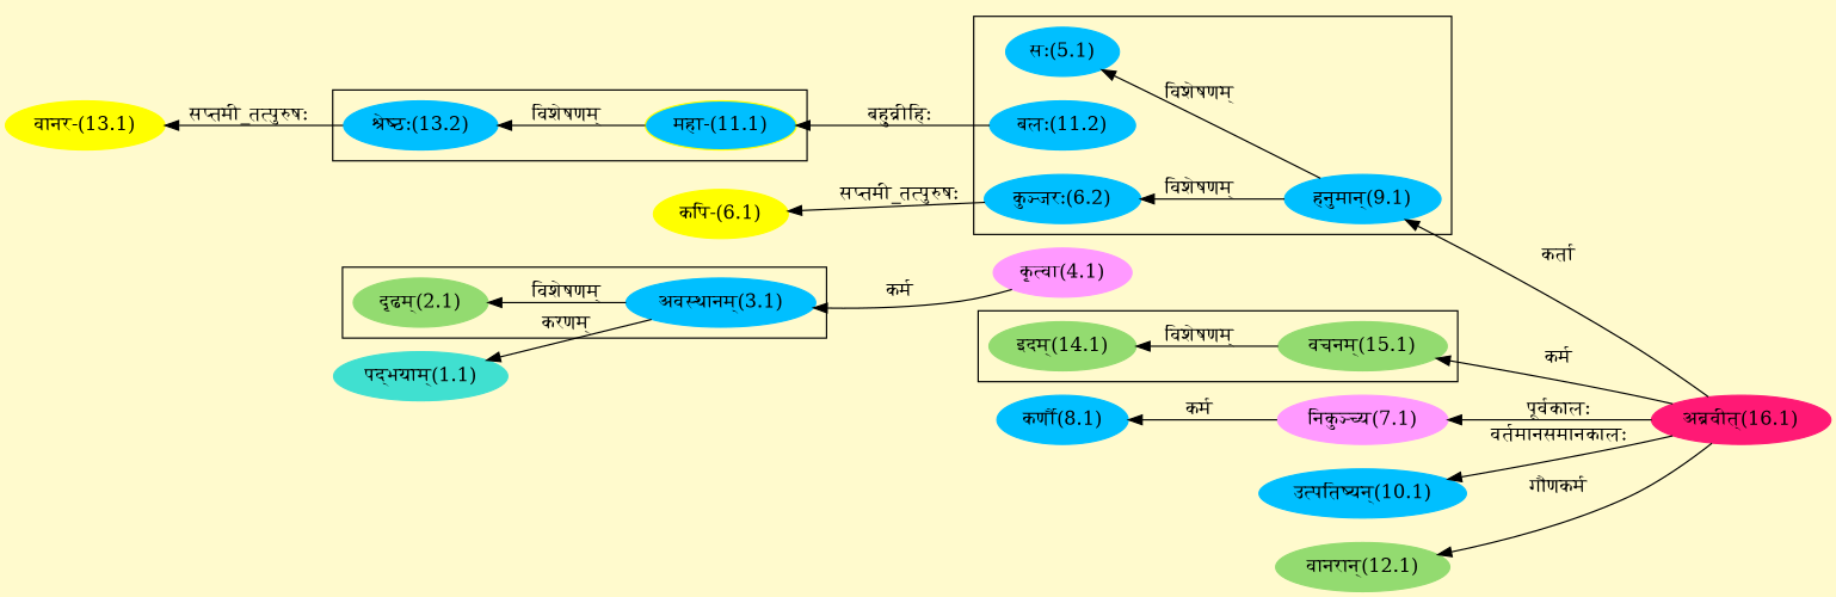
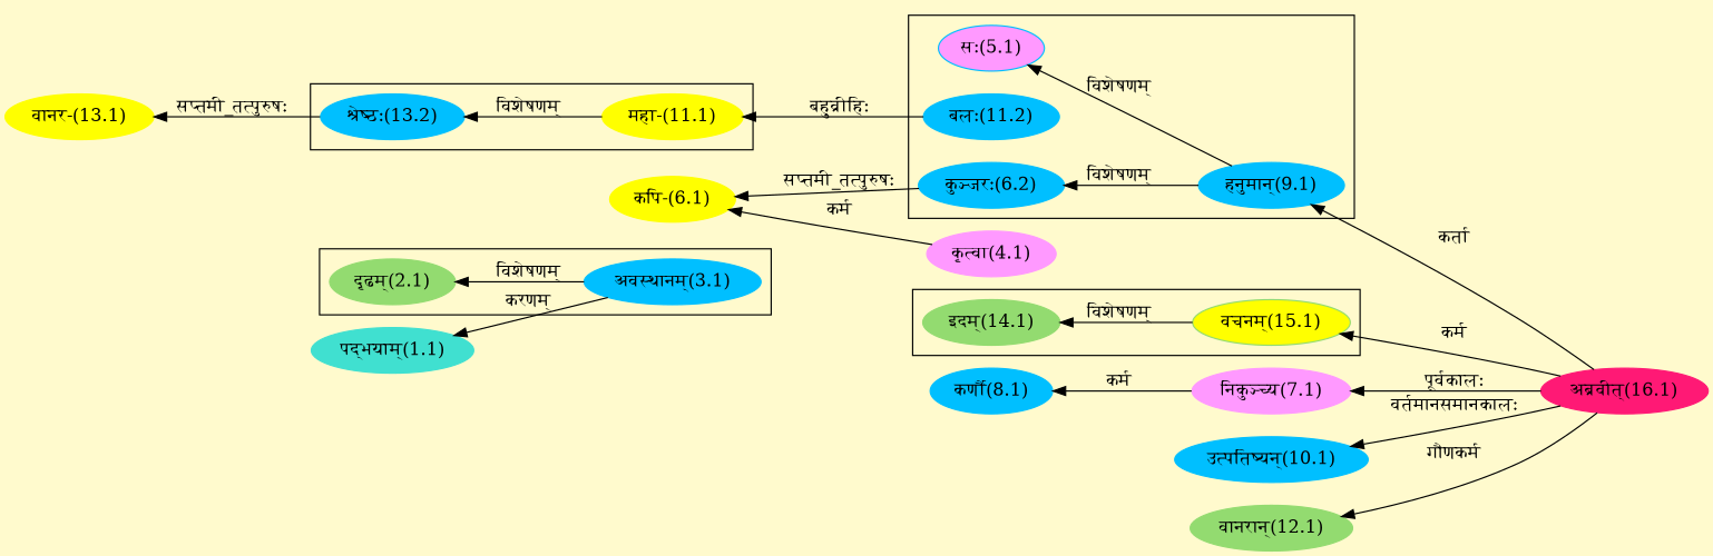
  digraph {
    bgcolor=lemonchiffon1
    compound=true
    rankdir=LR
    node [color="#00BFFF" style=filled]
    edge [dir=back]
    n1 [color="#93DB70" label="दृढम्(2.1)"]
    n2 [label="अवस्थानम्(3.1)"]
-   n3 [label="सः(5.1)"]
+   n3 [label="सः(5.1)" fillcolor="#FF99FF"]
    n4 [label="हनुमान्(9.1)"]
    n5 [label="कुञ्जरः(6.2)"]
    n6 [label="बलः(11.2)"]
    n7 [label="श्रेष्ठः(13.2)"]
-   n8 [color="#FFFF00" label="महा-(11.1)" fillcolor="#00BFFF"]
+   n8 [color="#FFFF00" label="महा-(11.1)"]
    n9 [color="#93DB70" label="इदम्(14.1)"]
-   n10 [color="#93DB70" label="वचनम्(15.1)"]
+   n10 [color="#93DB70" label="वचनम्(15.1)" fillcolor="#FFFF00"]
    n11 [color="#FF99FF" label="कृत्वा(4.1)"]
    n12 [color="#FF1975" label="अब्रवीत्(16.1)"]
    n13 [color="#40E0D0" label="पद्भयाम्(1.1)"]
    n14 [color="#FFFF00" label="कपि-(6.1)"]
    n15 [color="#FF99FF" label="निकुञ्च्य(7.1)"]
    n16 [label="कर्णौ(8.1)"]
    n17 [label="उत्पतिष्यन्(10.1)"]
    n18 [color="#93DB70" label="वानरान्(12.1)"]
    n19 [color="#FFFF00" label="वानर-(13.1)"]
    subgraph cluster_1 {
      n1
      n2
    }
    subgraph cluster_2 {
      n3
      n4
      n5
      n6
    }
    subgraph cluster_3 {
      n7
      n8
    }
    subgraph cluster_4 {
      n9
      n10
    }
    n1 -> n2 [label="विशेषणम्"]
-   n2 -> n11 [label="कर्म"]
+   n14 -> n11 [label="कर्म"]
    n3 -> n4 [label="विशेषणम्"]
    n4 -> n12 [label="कर्ता"]
    n5 -> n4 [label="विशेषणम्"]
    n7 -> n8 [label="विशेषणम्"]
    n8 -> n6 [label="बहुव्रीहिः"]
    n9 -> n10 [label="विशेषणम्"]
    n10 -> n12 [label="कर्म"]
    n13 -> n2 [label="करणम्"]
    n14 -> n5 [label="सप्तमी_तत्पुरुषः"]
    n15 -> n12 [label="पूर्वकालः"]
    n16 -> n15 [label="कर्म"]
    n17 -> n12 [label="वर्तमानसमानकालः"]
    n18 -> n12 [label="गौणकर्म"]
    n19 -> n7 [label="सप्तमी_तत्पुरुषः"]
  }
